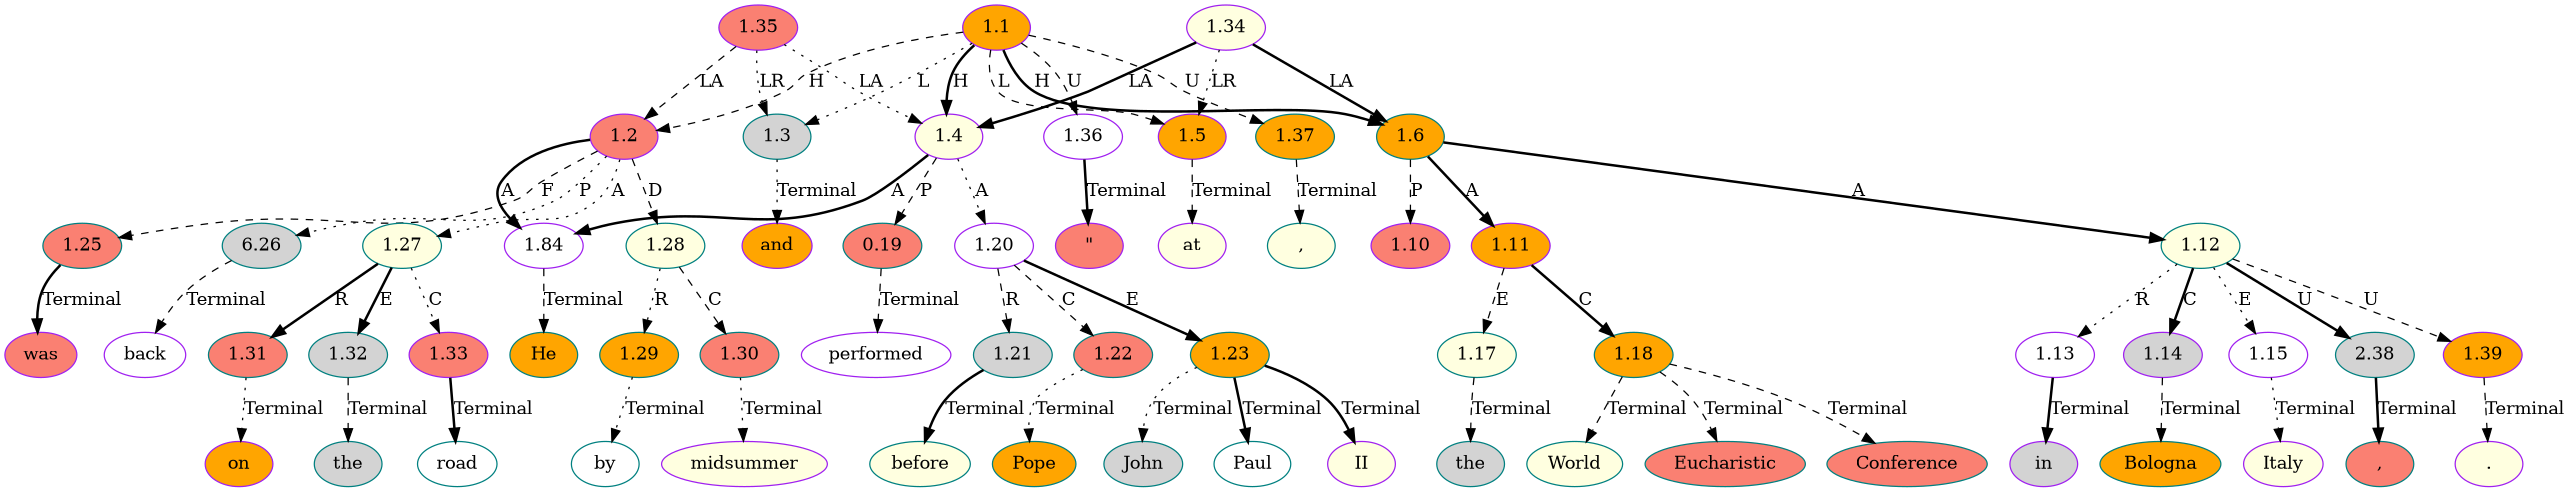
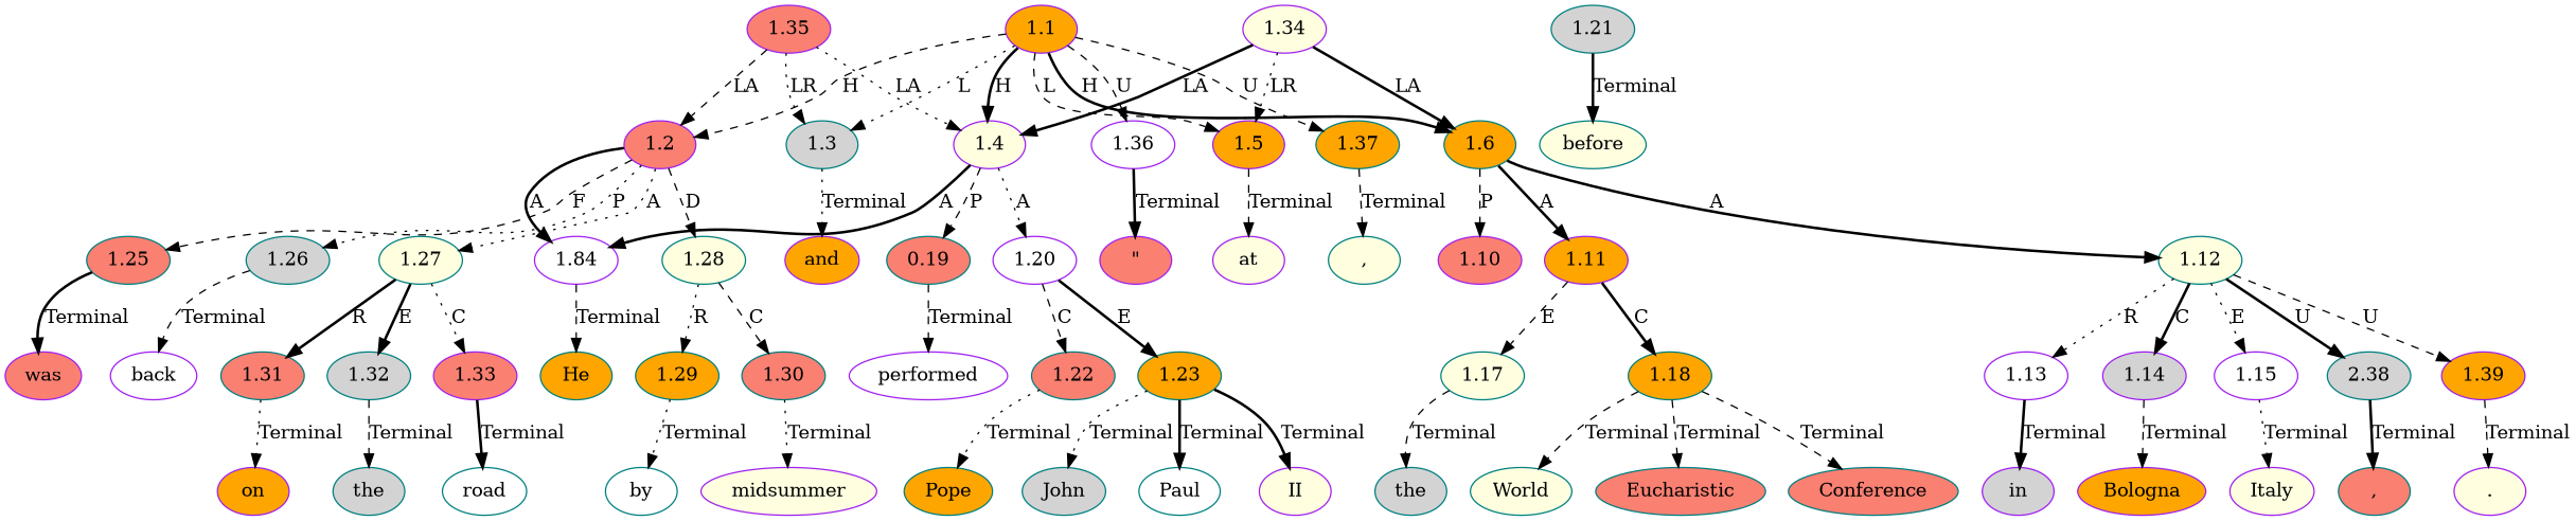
  digraph {
    node [color=teal fillcolor=salmon ordering=out style=filled]
    edge [ordering=out style=dashed]
    n1 [color=purple label="\""]
    n2 [fillcolor=lightyellow label=","]
    n3 [color=purple fillcolor=orange label=and]
    n4 [color=purple fillcolor=white label=performed]
    n5 [fillcolor=lightyellow label=before]
    n6 [fillcolor=orange label=Pope]
    n7 [fillcolor=lightgrey label=John]
    n8 [fillcolor=white label=Paul]
    n9 [color=purple fillcolor=lightyellow label=II]
    n10 [color=purple fillcolor=lightyellow label=at]
    n11 [fillcolor=lightgrey label=the]
    n12 [fillcolor=orange label=He]
    n13 [fillcolor=lightyellow label=World]
    n14 [label=Eucharistic]
    n15 [label=Conference]
    n16 [color=purple fillcolor=lightgrey label=in]
-   n17 [fillcolor=orange label=Bologna]
+   n17 [color=purple fillcolor=orange label=Bologna]
    n18 [label=","]
    n19 [color=purple fillcolor=lightyellow label=Italy]
    n20 [color=purple fillcolor=lightyellow label="."]
    n21 [color=purple label=was]
    n22 [color=purple fillcolor=white label=back]
    n23 [color=purple fillcolor=orange label=on]
    n24 [fillcolor=lightgrey label=the]
    n25 [fillcolor=white label=road]
    n26 [fillcolor=white label=by]
    n27 [color=purple fillcolor=lightyellow label=midsummer]
    n28 [color=purple fillcolor=orange label=1.1]
    n29 [color=purple label=1.2]
    n30 [fillcolor=lightgrey label=1.3]
    n31 [color=purple fillcolor=lightyellow label=1.4]
    n32 [color=purple fillcolor=orange label=1.5]
    n33 [fillcolor=orange label=1.6]
    n34 [color=purple fillcolor=white label=1.36]
    n35 [fillcolor=orange label=1.37]
    n36 [color=purple fillcolor=white label=1.84]
    n37 [label=1.25]
-   n38 [fillcolor=lightgrey label=6.26]
+   n38 [fillcolor=lightgrey label=1.26]
    n39 [fillcolor=lightyellow label=1.27]
    n40 [fillcolor=lightyellow label=1.28]
    n41 [label=0.19]
    n42 [color=purple fillcolor=white label=1.20]
    n43 [color=purple label=1.10]
    n44 [color=purple fillcolor=orange label=1.11]
    n45 [fillcolor=lightyellow label=1.12]
    n46 [label=1.31]
    n47 [fillcolor=lightgrey label=1.32]
    n48 [color=purple label=1.33]
    n49 [fillcolor=orange label=1.29]
    n50 [label=1.30]
    n51 [fillcolor=lightgrey label=1.21]
    n52 [label=1.22]
    n53 [fillcolor=orange label=1.23]
    n54 [fillcolor=lightyellow label=1.17]
    n55 [fillcolor=orange label=1.18]
    n56 [color=purple fillcolor=white label=1.13]
    n57 [color=purple fillcolor=lightgrey label=1.14]
    n58 [color=purple fillcolor=white label=1.15]
    n59 [fillcolor=lightgrey label=2.38]
    n60 [color=purple fillcolor=orange label=1.39]
    n61 [color=purple fillcolor=lightyellow label=1.34]
    n62 [color=purple label=1.35]
    n28 -> n29 [label=H]
    n28 -> n30 [label=L style=dotted]
    n28 -> n31 [label=H style=bold]
    n28 -> n32 [label=L]
    n28 -> n33 [label=H style=bold]
    n28 -> n34 [label=U]
    n28 -> n35 [label=U]
    n29 -> n36 [label=A style=bold]
    n29 -> n37 [label=F]
    n29 -> n38 [label=P style=dotted]
    n29 -> n39 [label=A style=dotted]
    n29 -> n40 [label=D]
    n30 -> n3 [label=Terminal style=dotted]
    n31 -> n36 [label=A style=bold]
    n31 -> n41 [label=P]
    n31 -> n42 [label=A style=dotted]
    n32 -> n10 [label=Terminal]
    n33 -> n43 [label=P]
    n33 -> n44 [label=A style=bold]
    n33 -> n45 [label=A style=bold]
    n34 -> n1 [label=Terminal style=bold]
    n35 -> n2 [label=Terminal]
    n36 -> n12 [label=Terminal]
    n37 -> n21 [label=Terminal style=bold]
    n38 -> n22 [label=Terminal]
    n39 -> n46 [label=R style=bold]
    n39 -> n47 [label=E style=bold]
    n39 -> n48 [label=C style=dotted]
    n40 -> n49 [label=R style=dotted]
    n40 -> n50 [label=C]
    n41 -> n4 [label=Terminal]
-   n42 -> n51 [label=R]
    n42 -> n52 [label=C]
    n42 -> n53 [label=E style=bold]
    n44 -> n54 [label=E]
    n44 -> n55 [label=C style=bold]
    n45 -> n56 [label=R style=dotted]
    n45 -> n57 [label=C style=bold]
    n45 -> n58 [label=E style=dotted]
    n45 -> n59 [label=U style=bold]
    n45 -> n60 [label=U]
    n46 -> n23 [label=Terminal style=dotted]
    n47 -> n24 [label=Terminal]
    n48 -> n25 [label=Terminal style=bold]
    n49 -> n26 [label=Terminal style=dotted]
    n50 -> n27 [label=Terminal style=dotted]
    n51 -> n5 [label=Terminal style=bold]
    n52 -> n6 [label=Terminal style=dotted]
    n53 -> n7 [label=Terminal style=dotted]
    n53 -> n8 [label=Terminal style=bold]
    n53 -> n9 [label=Terminal style=bold]
    n54 -> n11 [label=Terminal]
    n55 -> n13 [label=Terminal]
    n55 -> n14 [label=Terminal]
    n55 -> n15 [label=Terminal]
    n56 -> n16 [label=Terminal style=bold]
    n57 -> n17 [label=Terminal]
    n58 -> n19 [label=Terminal style=dotted]
    n59 -> n18 [label=Terminal style=bold]
    n60 -> n20 [label=Terminal]
    n61 -> n31 [label=LA style=bold]
    n61 -> n32 [label=LR style=dotted]
    n61 -> n33 [label=LA style=bold]
    n62 -> n29 [label=LA]
    n62 -> n30 [label=LR style=dotted]
    n62 -> n31 [label=LA style=dotted]
  }
